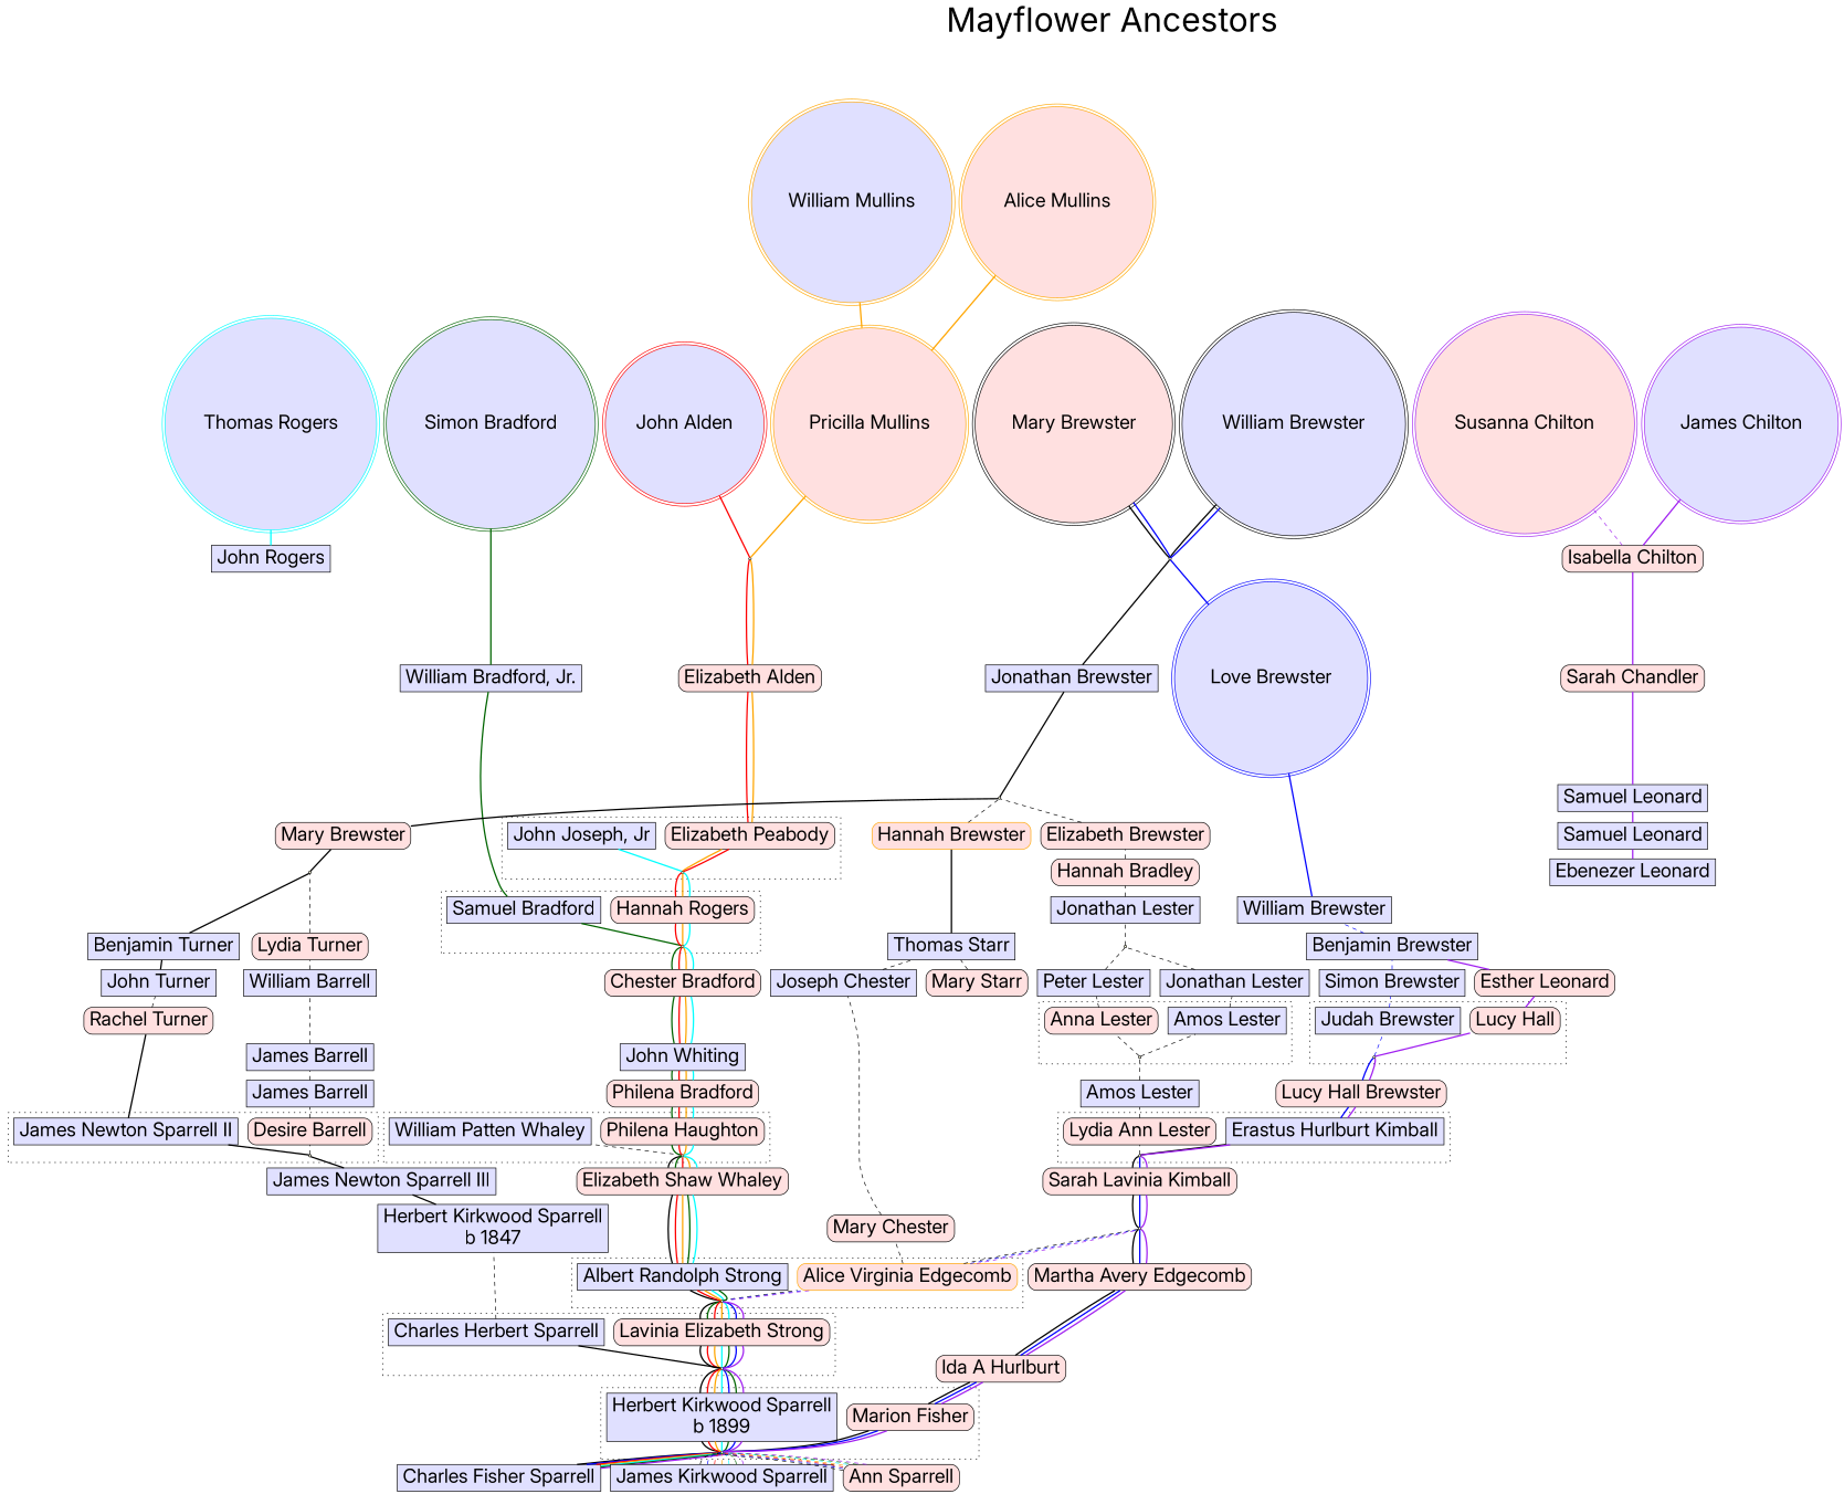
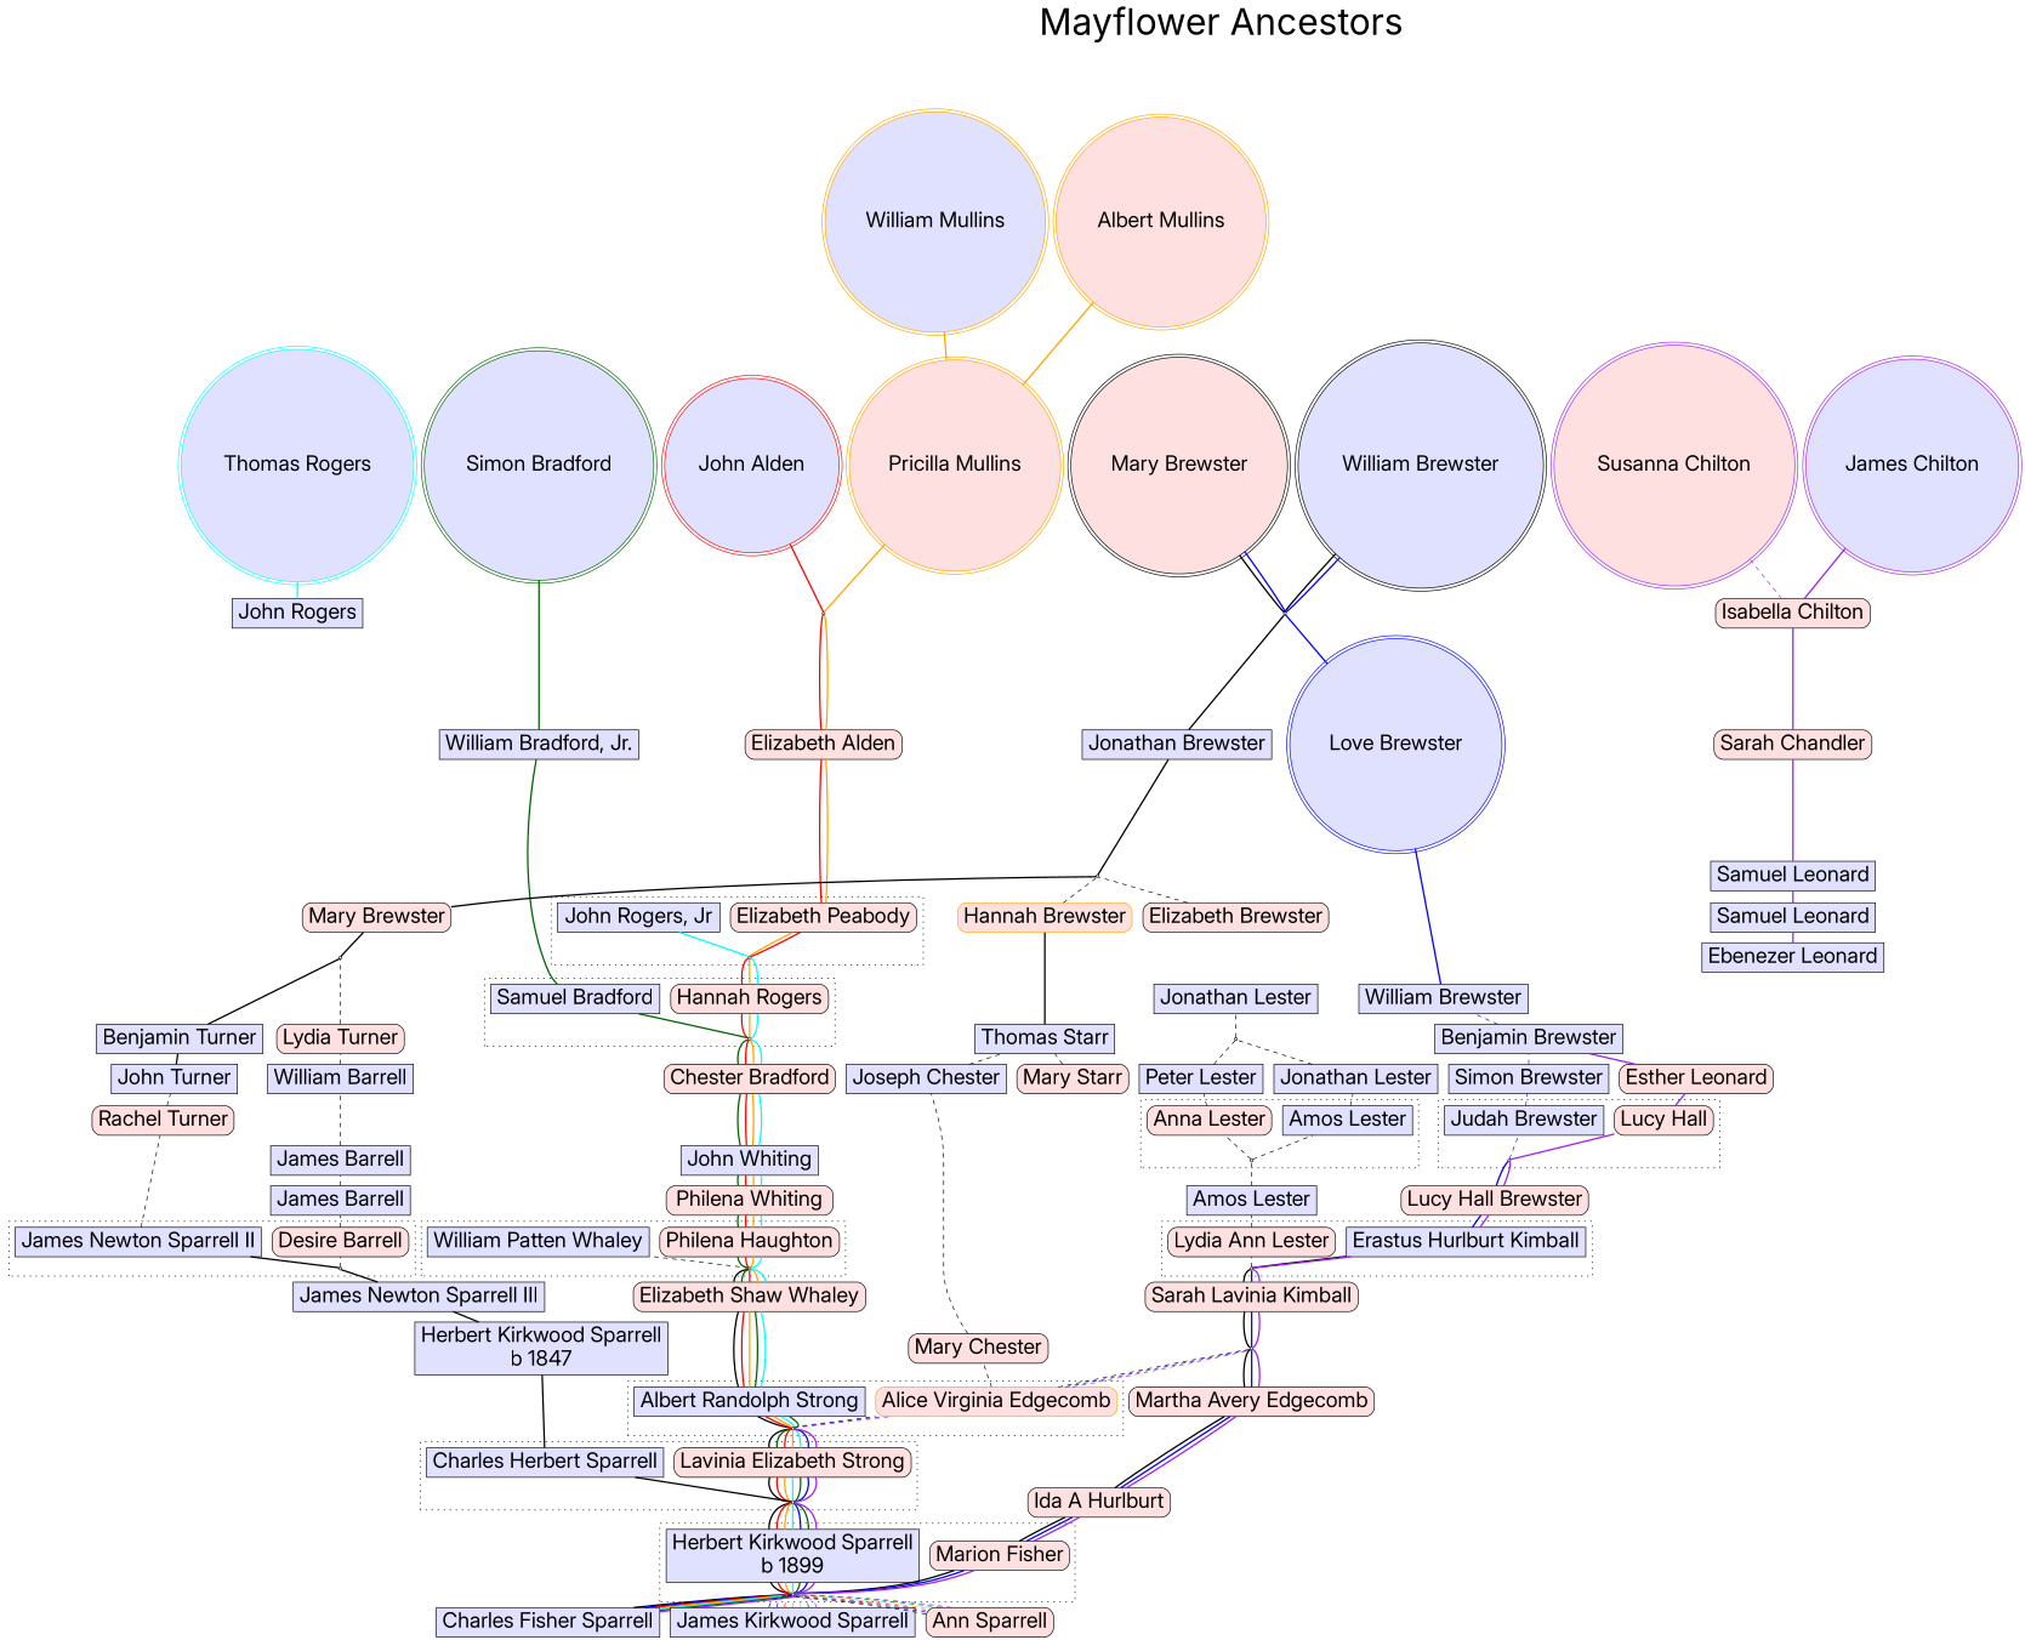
  digraph {
    bgcolor=white
    concentrate=false
    fontname=Inter
    fontsize=28
    mclimit=99
    nodesep=0.20
    rankdir=BT
    ranksep=0.20
    searchsize=100
    splines=true
    node [fillcolor="#e0e0ff" fontname=Inter fontsize=28 shape=box style="solid,filled"]
    edge [arrowhead=none arrowtail=normal fontname=Inter fontsize=28 style=bold color=black]
    n1 [color=cyan label="Thomas Rogers" peripheries=2 shape=circle]
    n2 [color=black label="William Brewster" peripheries=2 shape=circle]
    n3 [color=black fillcolor="#ffe0e0" label="Mary Brewster" peripheries=2 shape=circle]
    n4 [color=darkgreen label="Simon Bradford" peripheries=2 shape=circle]
    n5 [color=red label="John Alden" peripheries=2 shape=circle]
    n6 [color=orange fillcolor="#ffe0e0" label="Pricilla Mullins" peripheries=2 shape=circle]
    n7 [color=purple label="James Chilton" peripheries=2 shape=circle]
    n8 [color=purple fillcolor="#ffe0e0" label="Susanna Chilton" peripheries=2 shape=circle]
    n9 [label="William Barrell"]
    n10 [fillcolor="#ffe0e0" label="Mary Starr" style="rounded,filled"]
    n11 [label="Simon Brewster"]
    n12 [fillcolor="#ffe0e0" label="Chester Bradford" style="rounded,filled"]
    n13 [color=blue label="Love Brewster" peripheries=2 shape=circle]
    n14 [label="William Bradford, Jr."]
    n15 [fillcolor="#ffe0e0" label="Elizabeth Alden" style="rounded,filled"]
    n16 [label="Jonathan Brewster"]
    n17 [fillcolor="#ffe0e0" label="Sarah Chandler" style="rounded,filled"]
    n18 [label="Benjamin Turner"]
    n19 [fillcolor="#ffe0e0" label="Lydia Turner" style="rounded,filled"]
    n20 [fillcolor="#ffe0e0" label="Lucy Hall Brewster" style="rounded,filled"]
    n21 [label="Amos Lester"]
    n22 [label="James Barrell"]
    n23 [fillcolor="#ffe0e0" label="Sarah Lavinia Kimball" style="rounded,filled"]
    n24 [label="James Newton Sparrell III"]
    n25 [fillcolor="#ffe0e0" label="Elizabeth Shaw Whaley" style="rounded,filled"]
    F_Alden [fillcolor="#ffffe0" shape=point]
-   n27 [label="John Joseph, Jr"]
+   n27 [label="John Rogers, Jr"]
    n28 [fillcolor="#ffe0e0" label="Elizabeth Peabody" style="rounded,filled"]
    F_Rogers [fillcolor="#ffffe0" shape=point]
    n30 [fillcolor="#ffe0e0" label="Lavinia Elizabeth Strong" style="rounded,filled"]
    n31 [label="Charles Herbert Sparrell"]
    n32 [fillcolor="#ffffe0" label=m shape=point]
    n33 [label="Jonathan Lester"]
    n34 [fillcolor="#ffffe0" label=560 shape=point]
    n35 [label="Samuel Bradford"]
    n36 [fillcolor="#ffe0e0" label="Hannah Rogers" style="rounded,filled"]
    n37 [fillcolor="#ffffe0" label=m shape=point]
    n38 [label="Amos Lester"]
    n39 [fillcolor="#ffe0e0" label="Anna Lester" style="rounded,filled"]
    n40 [fillcolor="#ffffe0" label=m shape=point]
    n41 [fillcolor="#ffe0e0" label="Lucy Hall" style="rounded,filled"]
    n42 [label="Judah Brewster"]
    n43 [fillcolor="#ffffe0" label=m shape=point]
    n44 [fillcolor="#ffe0e0" label="Marion Fisher" style="rounded,filled"]
    n45 [label="Herbert Kirkwood Sparrell\nb 1899"]
    n46 [fillcolor="#ffffe0" label=m shape=point]
    n47 [fillcolor="#ffe0e0" label="Mary Brewster" style="rounded,filled"]
    n48 [fillcolor="#ffffe0" label=282 shape=point]
    n49 [fillcolor="#ffffe0" label=382 shape=point]
    n50 [color=orange fillcolor="#ffe0e0" label="Alice Virginia Edgecomb" style="rounded,filled"]
    n51 [label="Albert Randolph Strong"]
    n52 [fillcolor="#ffffe0" label=m shape=point]
    n53 [label="William Patten Whaley"]
    n54 [fillcolor="#ffe0e0" label="Philena Haughton" style="rounded,filled"]
    n55 [fillcolor="#ffffe0" label=m shape=point]
    n56 [fillcolor="#ffe0e0" label="Lydia Ann Lester" style="rounded,filled"]
    n57 [label="Erastus Hurlburt Kimball"]
    n58 [fillcolor="#ffffe0" label=m shape=point]
    n59 [fillcolor="#ffffe0" label=293 shape=point]
    n60 [label="James Newton Sparrell II"]
    n61 [fillcolor="#ffe0e0" label="Desire Barrell" style="rounded,filled"]
    n62 [fillcolor="#ffffe0" label=m shape=point]
    F0727 [fillcolor="#ffffe0" shape=ellipse style=invis]
    n64 [color=orange label="William Mullins" peripheries=2 shape=circle]
-   n65 [color=orange fillcolor="#ffe0e0" label="Alice Mullins" peripheries=2 shape=circle]
+   n65 [color=orange fillcolor="#ffe0e0" label="Albert Mullins" peripheries=2 shape=circle]
    F304 [fillcolor="#ffffe0" shape=point]
    n67 [fillcolor="#ffe0e0" label="Isabella Chilton" style="rounded,filled"]
    n68 [label="Thomas Starr"]
    n69 [label="Benjamin Brewster"]
    n70 [label="James Barrell"]
    n71 [label="Herbert Kirkwood Sparrell\nb 1847"]
-   n72 [fillcolor="#ffe0e0" label="Hannah Bradley" style="rounded,filled"]
    n73 [label="Jonathan Lester"]
    n74 [label="Peter Lester"]
    n75 [fillcolor="#ffe0e0" label="Esther Leonard" style="rounded,filled"]
    n76 [fillcolor="#ffe0e0" label="Ida A Hurlburt" style="rounded,filled"]
    n77 [fillcolor="#ffe0e0" label="Mary Chester" style="rounded,filled"]
-   n78 [fillcolor="#ffe0e0" label="Philena Bradford" style="rounded,filled"]
+   n78 [fillcolor="#ffe0e0" label="Philena Whiting" style="rounded,filled"]
    n79 [fillcolor="#ffe0e0" label="Rachel Turner" style="rounded,filled"]
    n80 [fillcolor="#ffffff" fontsize=48 label="Mayflower Ancestors" shape=plaintext style=filled]
    n81 [label="William Brewster"]
    n82 [label="John Rogers"]
    n83 [label="John Turner"]
    n84 [label="John Whiting"]
    n85 [fillcolor="#ffe0e0" label="Martha Avery Edgecomb" style="rounded,filled"]
    n86 [color=orange fillcolor="#ffe0e0" label="Hannah Brewster" style="rounded,filled"]
    n87 [label="Joseph Chester"]
    n88 [fillcolor="#ffe0e0" label="Elizabeth Brewster" style="rounded,filled"]
    n89 [label="Charles Fisher Sparrell"]
    n90 [label="James Kirkwood Sparrell"]
    n91 [fillcolor="#ffe0e0" label="Ann Sparrell" style="rounded,filled"]
    n92 [label="Ebenezer Leonard"]
    n93 [label="Samuel Leonard"]
    n94 [label="Samuel Leonard"]
    subgraph sub_1 {
      rank=same
      n1
      n2
      n3
      n4
      n5
      n6
      n7
      n8
    }
    subgraph sub_2 {
      rank=same
      n9
      n10
      n11
      n12
    }
    subgraph sub_3 {
      rank=same
      n13
      n14
      n15
      n16
      n17
    }
    subgraph sub_4 {
      rank=same
      n18
      n19
    }
    subgraph sub_5 {
      rank=same
      n20
      n21
      n22
    }
    subgraph sub_6 {
      rank=same
      n23
      n24
      n25
    }
    subgraph cluster_7 {
      style=invis
      F_Alden
    }
    subgraph cluster_8 {
      style=dotted
      n27
      n28
      F_Rogers
    }
    subgraph cluster_9 {
      style=dotted
      n30
      n31
      n32
    }
    subgraph cluster_10 {
      style=invis
      n33
      n34
    }
    subgraph cluster_11 {
      style=dotted
      n35
      n36
      n37
    }
    subgraph cluster_12 {
      style=dotted
      n38
      n39
      n40
    }
    subgraph cluster_13 {
      style=dotted
      n41
      n42
      n43
    }
    subgraph cluster_14 {
      style=dotted
      n44
      n45
      n46
    }
    subgraph cluster_15 {
      style=invis
      n47
      n48
    }
    subgraph cluster_16 {
      style=invis
      n49
    }
    subgraph cluster_17 {
      style=dotted
      n50
      n51
      n52
    }
    subgraph cluster_18 {
      style=dotted
      n53
      n54
      n55
    }
    subgraph cluster_19 {
      style=dotted
      n56
      n57
      n58
    }
    subgraph cluster_20 {
      style=invis
      n59
    }
    subgraph cluster_21 {
      style=dotted
      n60
      n61
      n62
    }
    n2 -> F0727 [style=invis color=""]
    n3 -> F0727 [style=invis color=""]
    n4 -> F0727 [style=invis color=""]
    n5 -> n6 [style=invis color=""]
    n5 -> F0727 [style=invis color=""]
    n6 -> n64 [color=orange]
    n6 -> n65 [color=orange]
    n7 -> F0727 [style=invis color=""]
    n8 -> F0727 [style=invis color=""]
    n9 -> n19 [style=dashed]
    n10 -> n68 [style=dashed]
    n11 -> n69 [color=blue style=dashed]
    n12 -> n37 [color=darkgreen]
    n12 -> n37 [color=red]
    n12 -> n37 [color=orange]
    n12 -> n37 [color=cyan]
    n13 -> F304 [color=blue]
    n14 -> n4 [color=darkgreen]
    n15 -> F_Alden [color=red]
    n15 -> F_Alden [color=orange]
    n16 -> F304
    n17 -> n67 [color=purple]
    n18 -> n48
    n19 -> n48 [minlen=2.0 style=dashed]
    n20 -> n43 [color=blue]
    n20 -> n43 [color=purple]
    n21 -> n40 [style=dashed]
    n22 -> n70 [style=dashed]
    n23 -> n58
    n23 -> n58 [color=blue]
    n23 -> n58 [color=purple]
    n24 -> n62
    n25 -> n55
    n25 -> n55 [color=darkgreen]
    n25 -> n55 [color=red]
    n25 -> n55 [color=orange]
    n25 -> n55 [color=cyan]
    F_Alden -> n5 [color=red]
    F_Alden -> n6 [color=orange]
    n28 -> n15 [color=red]
    n28 -> n15 [color=orange]
    F_Rogers -> n27 [color=cyan]
    F_Rogers -> n28 [color=orange]
    F_Rogers -> n28 [color=red]
    n30 -> n52
    n30 -> n52 [color=darkgreen]
    n30 -> n52 [color=red]
    n30 -> n52 [color=orange]
    n30 -> n52 [color=cyan]
    n30 -> n52 [color=blue]
    n30 -> n52 [color=purple]
-   n31 -> n71 [style=dashed]
+   n31 -> n71
    n32 -> n30
    n32 -> n30 [color=red]
    n32 -> n30 [color=orange]
    n32 -> n30 [color=cyan]
    n32 -> n30 [color=darkgreen]
    n32 -> n30 [color=blue]
    n32 -> n30 [color=purple]
    n32 -> n31
-   n33 -> n72 [style=dashed]
    n34 -> n33 [style=dashed]
    n35 -> n14 [color=darkgreen]
    n36 -> F_Rogers [color=red]
    n36 -> F_Rogers [color=orange]
    n36 -> F_Rogers [color=cyan]
    n37 -> n35 [color=darkgreen]
    n37 -> n36 [color=red]
    n37 -> n36 [color=orange]
    n37 -> n36 [color=cyan]
    n38 -> n73 [style=dashed]
    n39 -> n74 [style=dashed]
    n40 -> n38 [style=dashed]
    n40 -> n39 [style=dashed]
    n41 -> n75 [color=purple]
    n42 -> n11 [color=blue style=dashed]
    n43 -> n41 [color=purple]
    n43 -> n42 [color=blue style=dashed]
    n44 -> n76
    n44 -> n76 [color=blue]
    n44 -> n76 [color=purple]
    n45 -> n32
    n45 -> n32 [color=red]
    n45 -> n32 [color=orange]
    n45 -> n32 [color=cyan]
    n45 -> n32 [color=blue]
    n45 -> n32 [color=darkgreen]
    n45 -> n32 [color=purple]
    n46 -> n44
    n46 -> n44 [color=blue]
    n46 -> n44 [color=purple]
    n46 -> n45
    n46 -> n45 [color=red]
    n46 -> n45 [color=orange]
    n46 -> n45 [color=cyan]
    n46 -> n45 [color=darkgreen]
    n46 -> n45 [color=blue]
    n46 -> n45 [color=purple]
    n47 -> n59
    n48 -> n47
    n49 -> n23
    n49 -> n23 [color=blue]
    n49 -> n23 [color=purple]
    n50 -> n49 [style=dashed]
    n50 -> n49 [color=blue style=dashed]
    n50 -> n49 [color=purple style=dashed]
    n50 -> n77 [style=dashed]
    n51 -> n25
    n51 -> n25 [color=red]
    n51 -> n25 [color=orange]
    n51 -> n25 [color=darkgreen]
    n51 -> n25 [color=cyan]
    n52 -> n50 [style=dashed]
    n52 -> n50 [color=blue style=dashed]
    n52 -> n50 [color=purple style=dashed]
    n52 -> n51
    n52 -> n51 [color=red]
    n52 -> n51 [color=orange]
    n52 -> n51 [color=cyan]
    n52 -> n51 [color=darkgreen]
    n54 -> n78 [color=darkgreen]
    n54 -> n78 [color=red]
    n54 -> n78 [color=orange]
    n54 -> n78 [color=cyan]
    n55 -> n53 [style=dashed]
    n55 -> n54 [color=darkgreen]
    n55 -> n54 [color=red]
    n55 -> n54 [color=orange]
    n55 -> n54 [color=cyan]
    n56 -> n21 [style=dashed]
    n57 -> n20 [color=blue]
    n57 -> n20 [color=purple]
    n58 -> n56 [style=dashed]
    n58 -> n57
    n58 -> n57 [color=purple]
    n59 -> n16
-   n60 -> n79
+   n60 -> n79 [style=dashed]
    n61 -> n22 [style=dashed]
    n62 -> n60
    n62 -> n61 [style=dashed]
    F0727 -> n80 [style=invis color=""]
    n64 -> F0727 [style=invis color=""]
    n65 -> F0727 [style=invis color=""]
    F304 -> n2
    F304 -> n2 [color=blue]
    F304 -> n3
    F304 -> n3 [color=blue]
    n67 -> n7 [color=purple]
    n67 -> n8 [color=purple style=dashed]
    n68 -> n86
    n69 -> n81 [color=blue style=dashed]
    n70 -> n9 [style=dashed]
    n71 -> n24
-   n72 -> n88 [style=dashed]
    n73 -> n34 [style=dashed]
    n74 -> n34 [style=dashed]
    n75 -> n69 [color=purple]
    n76 -> n85 [minlen=2.0]
    n76 -> n85 [color=blue minlen=2.0]
    n76 -> n85 [color=purple minlen=2.0]
    n77 -> n87 [style=dashed]
    n78 -> n84 [color=darkgreen]
    n78 -> n84 [color=red]
    n78 -> n84 [color=orange]
    n78 -> n84 [color=cyan]
    n79 -> n83 [style=dashed]
    n81 -> n13 [color=blue]
    n82 -> n1 [color=cyan]
    n83 -> n18
    n84 -> n12 [color=darkgreen]
    n84 -> n12 [color=red]
    n84 -> n12 [color=orange]
    n84 -> n12 [color=cyan]
    n85 -> n49
    n85 -> n49 [color=blue]
    n85 -> n49 [color=purple]
    n86 -> n59 [style=dashed]
    n87 -> n68 [style=dashed]
    n88 -> n59 [style=dashed]
    n89 -> n46
    n89 -> n46 [color=blue]
    n89 -> n46 [color=red]
    n89 -> n46 [color=orange]
    n89 -> n46 [color=cyan]
    n89 -> n46 [color=darkgreen]
    n89 -> n46 [color=purple]
    n90 -> n46 [style=dashed]
    n90 -> n46 [color=blue style=dashed]
    n90 -> n46 [color=red style=dashed]
    n90 -> n46 [color=orange style=dashed]
    n90 -> n46 [color=cyan style=dashed]
    n90 -> n46 [color=darkgreen style=dashed]
    n90 -> n46 [color=purple style=dashed]
    n91 -> n46 [style=dashed]
    n91 -> n46 [color=blue style=dashed]
    n91 -> n46 [color=red style=dashed]
    n91 -> n46 [color=orange style=dashed]
    n91 -> n46 [color=cyan style=dashed]
    n91 -> n46 [color=darkgreen style=dashed]
    n91 -> n46 [color=purple style=dashed]
    n92 -> n93 [color=purple]
    n93 -> n94 [color=purple]
    n94 -> n17 [color=purple]
  }
